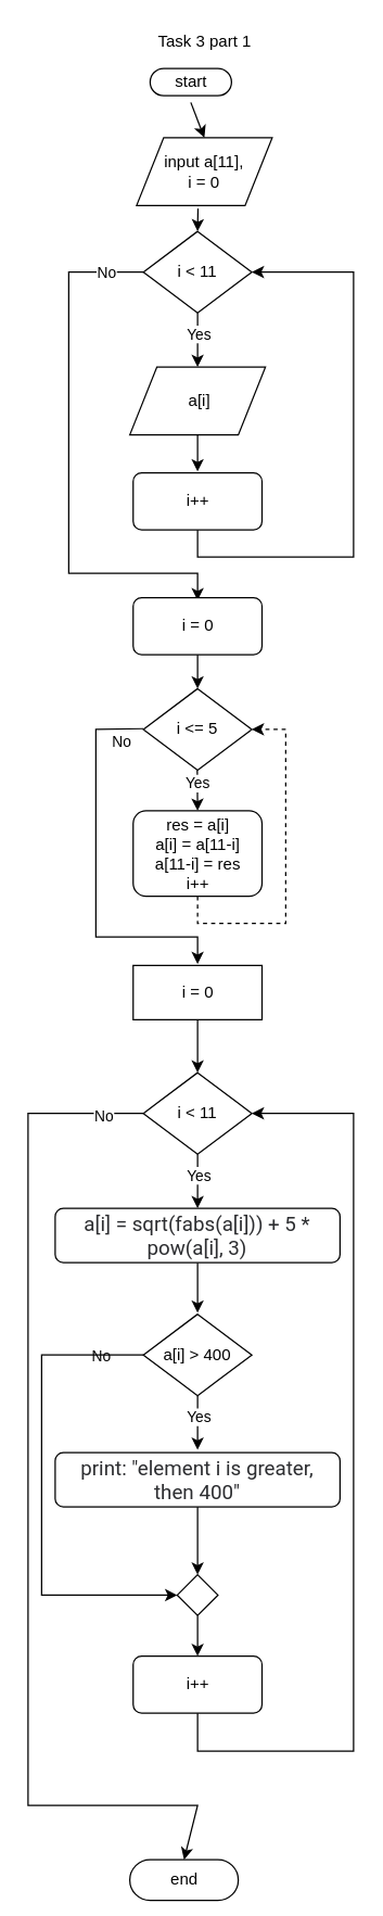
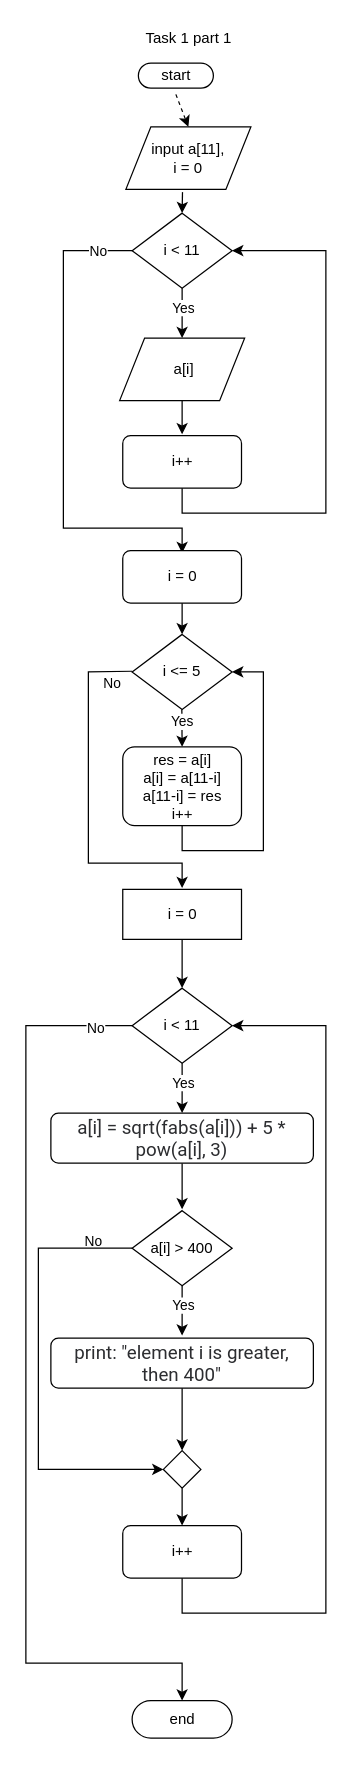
  <mxCell id="0" />
  <mxCell id="1" parent="0" />
  <mxCell id="2" value="start" style="html=1;dashed=0;whitespace=wrap;shape=mxgraph.dfd.start" vertex="1" parent="1"><mxGeometry x="110" y="50" width="60" height="20" as="geometry" /></mxCell>
- <mxCell id="3" value="end" style="html=1;dashed=0;whitespace=wrap;shape=mxgraph.dfd.start" vertex="1" parent="1"><mxGeometry x="95" y="1370" width="80" height="30" as="geometry" /></mxCell>
+ <mxCell id="3" value="end" style="html=1;dashed=0;whitespace=wrap;shape=mxgraph.dfd.start" vertex="1" parent="1"><mxGeometry x="105" y="1360" width="80" height="30" as="geometry" /></mxCell>
  <mxCell id="4" value="input a[11],&lt;br&gt;i = 0" style="shape=parallelogram;perimeter=parallelogramPerimeter;whiteSpace=wrap;html=1;dashed=0;" vertex="1" parent="1"><mxGeometry x="100" y="101" width="100" height="50" as="geometry" /></mxCell>
  <mxCell id="5" value="i &amp;lt; 11" style="rhombus;whiteSpace=wrap;html=1;" vertex="1" parent="1"><mxGeometry x="105" y="170" width="80" height="60" as="geometry" /></mxCell>
  <mxCell id="6" value="" style="endArrow=classic;html=1;rounded=0;exitX=0.5;exitY=1;exitDx=0;exitDy=0;" edge="1" parent="1" source="5"><mxGeometry relative="1" as="geometry"><mxPoint x="160" y="270" as="sourcePoint" /><mxPoint x="145" y="270" as="targetPoint" /></mxGeometry></mxCell>
  <mxCell id="7" value="Yes" style="edgeLabel;resizable=0;html=1;align=center;verticalAlign=middle;" connectable="0" vertex="1" parent="6"><mxGeometry relative="1" as="geometry"><mxPoint y="-5" as="offset" /></mxGeometry></mxCell>
  <mxCell id="8" value="" style="endArrow=classic;html=1;rounded=0;exitX=0;exitY=0.5;exitDx=0;exitDy=0;entryX=0.5;entryY=0;entryDx=0;entryDy=0;" edge="1" parent="1" source="5"><mxGeometry relative="1" as="geometry"><mxPoint x="105" y="-148" as="sourcePoint" /><mxPoint x="145" y="442" as="targetPoint" /><Array as="points"><mxPoint x="50" y="200" /><mxPoint x="50" y="422" /><mxPoint x="145" y="422" /></Array></mxGeometry></mxCell>
  <mxCell id="9" value="No" style="edgeLabel;resizable=0;html=1;align=center;verticalAlign=middle;" connectable="0" vertex="1" parent="8"><mxGeometry relative="1" as="geometry"><mxPoint x="27" y="-141" as="offset" /></mxGeometry></mxCell>
  <mxCell id="10" value="" style="endArrow=classic;html=1;rounded=0;exitX=0.5;exitY=1;exitDx=0;exitDy=0;entryX=0.5;entryY=0;entryDx=0;entryDy=0;" edge="1" parent="1" source="24"><mxGeometry relative="1" as="geometry"><mxPoint x="145" y="305" as="sourcePoint" /><mxPoint x="145" y="347" as="targetPoint" /></mxGeometry></mxCell>
  <mxCell id="11" value="i &amp;lt;= 5" style="rhombus;whiteSpace=wrap;html=1;" vertex="1" parent="1"><mxGeometry x="105" y="507" width="80" height="60" as="geometry" /></mxCell>
  <mxCell id="12" value="" style="endArrow=classic;html=1;rounded=0;exitX=0;exitY=0.5;exitDx=0;exitDy=0;" edge="1" parent="1"><mxGeometry relative="1" as="geometry"><mxPoint x="105" y="536.5" as="sourcePoint" /><mxPoint x="145" y="710" as="targetPoint" /><Array as="points"><mxPoint x="70" y="537" /><mxPoint x="70" y="690" /><mxPoint x="145" y="690" /></Array></mxGeometry></mxCell>
  <mxCell id="13" value="No" style="edgeLabel;resizable=0;html=1;align=center;verticalAlign=middle;" connectable="0" vertex="1" parent="12"><mxGeometry relative="1" as="geometry"><mxPoint x="18" y="-98" as="offset" /></mxGeometry></mxCell>
  <mxCell id="14" value="" style="endArrow=classic;html=1;rounded=0;exitX=0.5;exitY=1;exitDx=0;exitDy=0;entryX=0.5;entryY=0;entryDx=0;entryDy=0;" edge="1" parent="1" target="17"><mxGeometry relative="1" as="geometry"><mxPoint x="144.76" y="567" as="sourcePoint" /><mxPoint x="144.76" y="598" as="targetPoint" /></mxGeometry></mxCell>
  <mxCell id="15" value="Yes" style="edgeLabel;resizable=0;html=1;align=center;verticalAlign=middle;" connectable="0" vertex="1" parent="14"><mxGeometry relative="1" as="geometry"><mxPoint y="-5" as="offset" /></mxGeometry></mxCell>
  <mxCell id="16" value="&lt;span&gt;i++&lt;/span&gt;" style="rounded=1;whiteSpace=wrap;html=1;" vertex="1" parent="1"><mxGeometry x="97.5" y="348" width="95" height="42" as="geometry" /></mxCell>
  <mxCell id="17" value="res = a[i]&lt;br&gt;a[i] = a[11-i]&lt;br&gt;a[11-i] = res&lt;br&gt;i++" style="rounded=1;whiteSpace=wrap;html=1;" vertex="1" parent="1"><mxGeometry x="97.5" y="597" width="95" height="63" as="geometry" /></mxCell>
  <mxCell id="18" value="i = 0" style="rounded=0;whiteSpace=wrap;html=1;" vertex="1" parent="1"><mxGeometry x="97.5" y="711" width="95" height="40" as="geometry" /></mxCell>
- <mxCell id="19" value="" style="endArrow=classic;html=1;rounded=0;exitX=0.5;exitY=1;exitDx=0;exitDy=0;entryX=1;entryY=0.5;entryDx=0;entryDy=0;dashed=1;" edge="1" parent="1" source="17" target="11"><mxGeometry width="50" height="50" relative="1" as="geometry"><mxPoint x="70" y="587" as="sourcePoint" /><mxPoint x="120" y="537" as="targetPoint" /><Array as="points"><mxPoint x="145" y="680" /><mxPoint x="210" y="680" /><mxPoint x="210" y="537" /></Array></mxGeometry></mxCell>
+ <mxCell id="19" value="" style="endArrow=classic;html=1;rounded=0;exitX=0.5;exitY=1;exitDx=0;exitDy=0;entryX=1;entryY=0.5;entryDx=0;entryDy=0;" edge="1" parent="1" source="17" target="11"><mxGeometry width="50" height="50" relative="1" as="geometry"><mxPoint x="70" y="587" as="sourcePoint" /><mxPoint x="120" y="537" as="targetPoint" /><Array as="points"><mxPoint x="145" y="680" /><mxPoint x="210" y="680" /><mxPoint x="210" y="537" /></Array></mxGeometry></mxCell>
  <mxCell id="20" value="" style="endArrow=classic;html=1;rounded=0;entryX=1;entryY=0.5;entryDx=0;entryDy=0;exitX=0.5;exitY=1;exitDx=0;exitDy=0;" edge="1" parent="1"><mxGeometry width="50" height="50" relative="1" as="geometry"><mxPoint x="145" y="390" as="sourcePoint" /><mxPoint x="185" y="200" as="targetPoint" /><Array as="points"><mxPoint x="145" y="410" /><mxPoint x="260" y="410" /><mxPoint x="260" y="200" /></Array></mxGeometry></mxCell>
- <mxCell id="21" value="" style="endArrow=classic;html=1;rounded=0;exitX=0.5;exitY=0.5;exitDx=0;exitDy=15;exitPerimeter=0;entryX=0.5;entryY=0;entryDx=0;entryDy=0;" edge="1" parent="1" source="2" target="4"><mxGeometry width="50" height="50" relative="1" as="geometry"><mxPoint x="145" y="160" as="sourcePoint" /><mxPoint x="195" y="110" as="targetPoint" /></mxGeometry></mxCell>
+ <mxCell id="21" value="" style="endArrow=classic;html=1;rounded=0;exitX=0.5;exitY=0.5;exitDx=0;exitDy=15;exitPerimeter=0;entryX=0.5;entryY=0;entryDx=0;entryDy=0;dashed=1;" edge="1" parent="1" source="2" target="4"><mxGeometry width="50" height="50" relative="1" as="geometry"><mxPoint x="145" y="160" as="sourcePoint" /><mxPoint x="195" y="110" as="targetPoint" /></mxGeometry></mxCell>
  <mxCell id="22" value="" style="endArrow=classic;html=1;rounded=0;exitX=0.453;exitY=1.044;exitDx=0;exitDy=0;exitPerimeter=0;entryX=0.5;entryY=0;entryDx=0;entryDy=0;" edge="1" parent="1" source="4"><mxGeometry width="50" height="50" relative="1" as="geometry"><mxPoint x="145" y="160" as="sourcePoint" /><mxPoint x="145" y="170" as="targetPoint" /></mxGeometry></mxCell>
- <mxCell id="23" value="Task 3 part 1" style="text;html=1;align=center;verticalAlign=middle;resizable=0;points=[];autosize=1;strokeColor=none;fillColor=none;" vertex="1" parent="1"><mxGeometry x="110" y="20" width="80" height="20" as="geometry" /></mxCell>
+ <mxCell id="23" value="Task 1 part 1" style="text;html=1;align=center;verticalAlign=middle;resizable=0;points=[];autosize=1;strokeColor=none;fillColor=none;" vertex="1" parent="1"><mxGeometry x="110" y="20" width="80" height="20" as="geometry" /></mxCell>
  <mxCell id="24" value="&amp;nbsp;a[i]" style="shape=parallelogram;perimeter=parallelogramPerimeter;whiteSpace=wrap;html=1;dashed=0;" vertex="1" parent="1"><mxGeometry x="95" y="270" width="100" height="50" as="geometry" /></mxCell>
  <mxCell id="25" value="&lt;span&gt;i = 0&lt;/span&gt;" style="rounded=1;whiteSpace=wrap;html=1;" vertex="1" parent="1"><mxGeometry x="97.5" y="440" width="95" height="42" as="geometry" /></mxCell>
  <mxCell id="26" value="" style="endArrow=classic;html=1;rounded=0;exitX=0.5;exitY=1;exitDx=0;exitDy=0;entryX=0.5;entryY=0;entryDx=0;entryDy=0;" edge="1" parent="1" source="25" target="11"><mxGeometry width="50" height="50" relative="1" as="geometry"><mxPoint x="350" y="660" as="sourcePoint" /><mxPoint x="400" y="610" as="targetPoint" /></mxGeometry></mxCell>
  <mxCell id="27" value="i &amp;lt; 11" style="rhombus;whiteSpace=wrap;html=1;" vertex="1" parent="1"><mxGeometry x="105" y="790" width="80" height="60" as="geometry" /></mxCell>
  <mxCell id="28" value="" style="endArrow=classic;html=1;rounded=0;exitX=0.5;exitY=1;exitDx=0;exitDy=0;" edge="1" parent="1" source="27"><mxGeometry relative="1" as="geometry"><mxPoint x="160" y="890" as="sourcePoint" /><mxPoint x="145" y="890" as="targetPoint" /></mxGeometry></mxCell>
  <mxCell id="29" value="Yes" style="edgeLabel;resizable=0;html=1;align=center;verticalAlign=middle;" connectable="0" vertex="1" parent="28"><mxGeometry relative="1" as="geometry"><mxPoint y="-5" as="offset" /></mxGeometry></mxCell>
  <mxCell id="30" value="" style="endArrow=classic;html=1;rounded=0;exitX=0;exitY=0.5;exitDx=0;exitDy=0;entryX=0.5;entryY=0.5;entryDx=0;entryDy=-15;entryPerimeter=0;" edge="1" parent="1" source="27" target="3"><mxGeometry relative="1" as="geometry"><mxPoint x="105" y="472" as="sourcePoint" /><mxPoint x="20" y="1150" as="targetPoint" /><Array as="points"><mxPoint x="20" y="820" /><mxPoint x="20" y="1042" /><mxPoint x="20" y="1330" /><mxPoint x="145" y="1330" /></Array></mxGeometry></mxCell>
  <mxCell id="31" value="No" style="edgeLabel;resizable=0;html=1;align=center;verticalAlign=middle;" connectable="0" vertex="1" parent="30"><mxGeometry relative="1" as="geometry"><mxPoint x="53" y="-118" as="offset" /></mxGeometry></mxCell>
  <mxCell id="32" value="" style="endArrow=classic;html=1;rounded=0;exitX=0.5;exitY=1;exitDx=0;exitDy=0;entryX=0.5;entryY=0;entryDx=0;entryDy=0;startArrow=none;" edge="1" parent="1" source="36"><mxGeometry relative="1" as="geometry"><mxPoint x="145" y="940" as="sourcePoint" /><mxPoint x="145" y="967" as="targetPoint" /></mxGeometry></mxCell>
  <mxCell id="33" value="&lt;span&gt;i++&lt;/span&gt;" style="rounded=1;whiteSpace=wrap;html=1;" vertex="1" parent="1"><mxGeometry x="97.5" y="1220" width="95" height="42" as="geometry" /></mxCell>
  <mxCell id="34" value="" style="endArrow=classic;html=1;rounded=0;entryX=1;entryY=0.5;entryDx=0;entryDy=0;exitX=0.5;exitY=1;exitDx=0;exitDy=0;" edge="1" parent="1" source="33"><mxGeometry width="50" height="50" relative="1" as="geometry"><mxPoint x="220" y="1160" as="sourcePoint" /><mxPoint x="185" y="820" as="targetPoint" /><Array as="points"><mxPoint x="145" y="1290" /><mxPoint x="260" y="1290" /><mxPoint x="260" y="1030" /><mxPoint x="260" y="820" /></Array></mxGeometry></mxCell>
  <mxCell id="35" value="" style="endArrow=classic;html=1;rounded=0;exitX=0.5;exitY=1;exitDx=0;exitDy=0;entryX=0.5;entryY=0;entryDx=0;entryDy=0;" edge="1" parent="1" source="18" target="27"><mxGeometry width="50" height="50" relative="1" as="geometry"><mxPoint x="330" y="700" as="sourcePoint" /><mxPoint x="380" y="650" as="targetPoint" /></mxGeometry></mxCell>
  <mxCell id="36" value="&lt;span style=&quot;color: rgb(44 , 45 , 48) ; font-family: &amp;#34;roboto&amp;#34; , &amp;#34;san francisco&amp;#34; , &amp;#34;helvetica neue&amp;#34; , &amp;#34;helvetica&amp;#34; , &amp;#34;arial&amp;#34; ; font-size: 15px ; text-align: left ; background-color: rgb(255 , 255 , 255)&quot;&gt;a[i] = sqrt(fabs(a[i])) + 5 * pow(a[i], 3)&lt;/span&gt;" style="rounded=1;whiteSpace=wrap;html=1;" vertex="1" parent="1"><mxGeometry x="40" y="890" width="210" height="40" as="geometry" /></mxCell>
  <mxCell id="37" value="a[i] &amp;gt; 400" style="rhombus;whiteSpace=wrap;html=1;" vertex="1" parent="1"><mxGeometry x="105" y="968" width="80" height="60" as="geometry" /></mxCell>
  <mxCell id="38" value="" style="endArrow=classic;html=1;rounded=0;exitX=0.5;exitY=1;exitDx=0;exitDy=0;" edge="1" parent="1"><mxGeometry relative="1" as="geometry"><mxPoint x="145" y="1028" as="sourcePoint" /><mxPoint x="145" y="1068" as="targetPoint" /></mxGeometry></mxCell>
  <mxCell id="39" value="Yes" style="edgeLabel;resizable=0;html=1;align=center;verticalAlign=middle;" connectable="0" vertex="1" parent="38"><mxGeometry relative="1" as="geometry"><mxPoint y="-5" as="offset" /></mxGeometry></mxCell>
  <mxCell id="40" value="&lt;span style=&quot;color: rgb(44 , 45 , 48) ; font-family: &amp;#34;roboto&amp;#34; , &amp;#34;san francisco&amp;#34; , &amp;#34;helvetica neue&amp;#34; , &amp;#34;helvetica&amp;#34; , &amp;#34;arial&amp;#34; ; font-size: 15px ; text-align: left ; background-color: rgb(255 , 255 , 255)&quot;&gt;print: &quot;element i is greater,&lt;br&gt;then 400&quot;&lt;/span&gt;" style="rounded=1;whiteSpace=wrap;html=1;" vertex="1" parent="1"><mxGeometry x="40" y="1070" width="210" height="40" as="geometry" /></mxCell>
  <mxCell id="41" value="" style="endArrow=classic;html=1;rounded=0;exitX=0.5;exitY=1;exitDx=0;exitDy=0;entryX=0.5;entryY=0;entryDx=0;entryDy=0;" edge="1" parent="1" source="40" target="42"><mxGeometry width="50" height="50" relative="1" as="geometry"><mxPoint x="330" y="1060" as="sourcePoint" /><mxPoint x="153" y="1160" as="targetPoint" /></mxGeometry></mxCell>
  <mxCell id="42" value="" style="rhombus;whiteSpace=wrap;html=1;" vertex="1" parent="1"><mxGeometry x="130" y="1160" width="30" height="30" as="geometry" /></mxCell>
  <mxCell id="43" value="" style="endArrow=classic;html=1;rounded=0;exitX=0;exitY=0.5;exitDx=0;exitDy=0;entryX=0;entryY=0.5;entryDx=0;entryDy=0;" edge="1" parent="1" target="42"><mxGeometry relative="1" as="geometry"><mxPoint x="105" y="998" as="sourcePoint" /><mxPoint x="20" y="1328" as="targetPoint" /><Array as="points"><mxPoint x="30" y="998" /><mxPoint x="30" y="1175" /></Array></mxGeometry></mxCell>
  <mxCell id="44" value="No" style="edgeLabel;resizable=0;html=1;align=center;verticalAlign=middle;" connectable="0" vertex="1" parent="43"><mxGeometry relative="1" as="geometry"><mxPoint x="45" y="-278" as="offset" /></mxGeometry></mxCell>
  <mxCell id="45" value="" style="endArrow=classic;html=1;rounded=0;exitX=0.5;exitY=1;exitDx=0;exitDy=0;entryX=0.5;entryY=0;entryDx=0;entryDy=0;" edge="1" parent="1" source="42" target="33"><mxGeometry width="50" height="50" relative="1" as="geometry"><mxPoint x="290" y="1170" as="sourcePoint" /><mxPoint x="340" y="1120" as="targetPoint" /></mxGeometry></mxCell>
